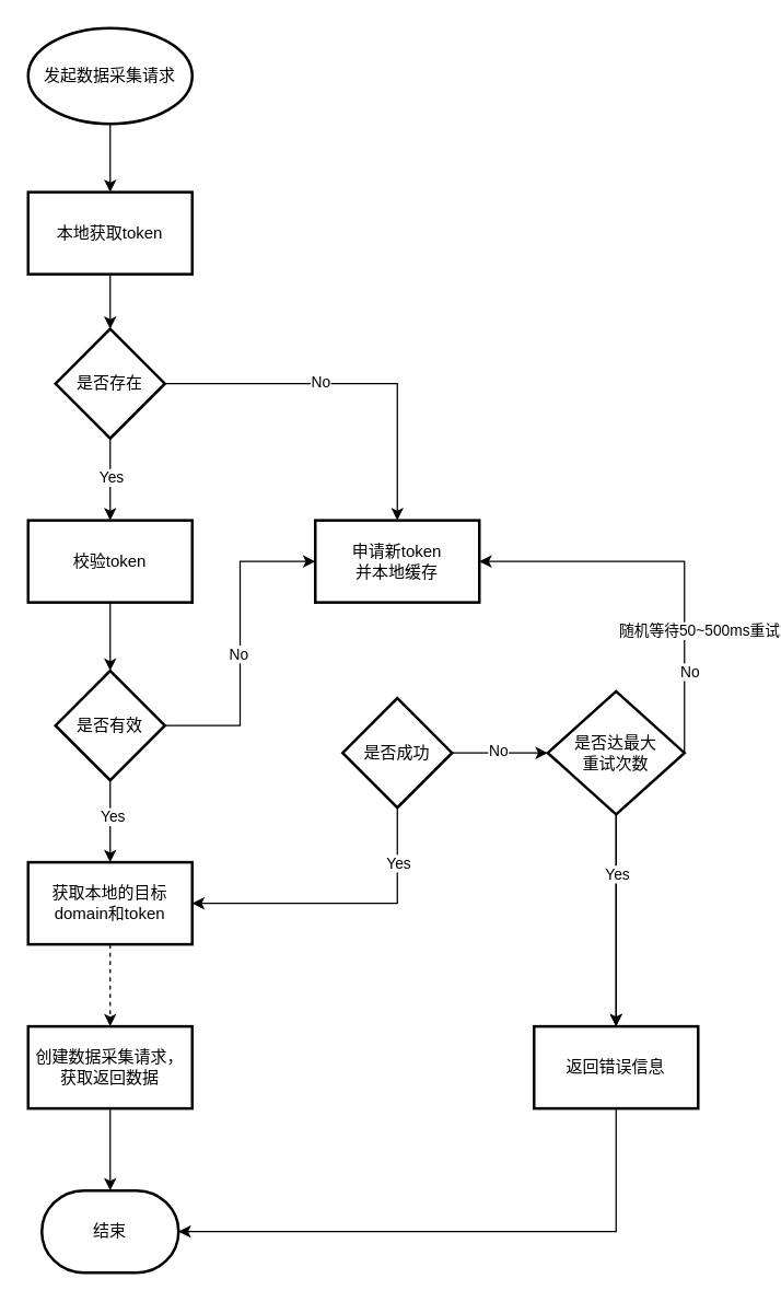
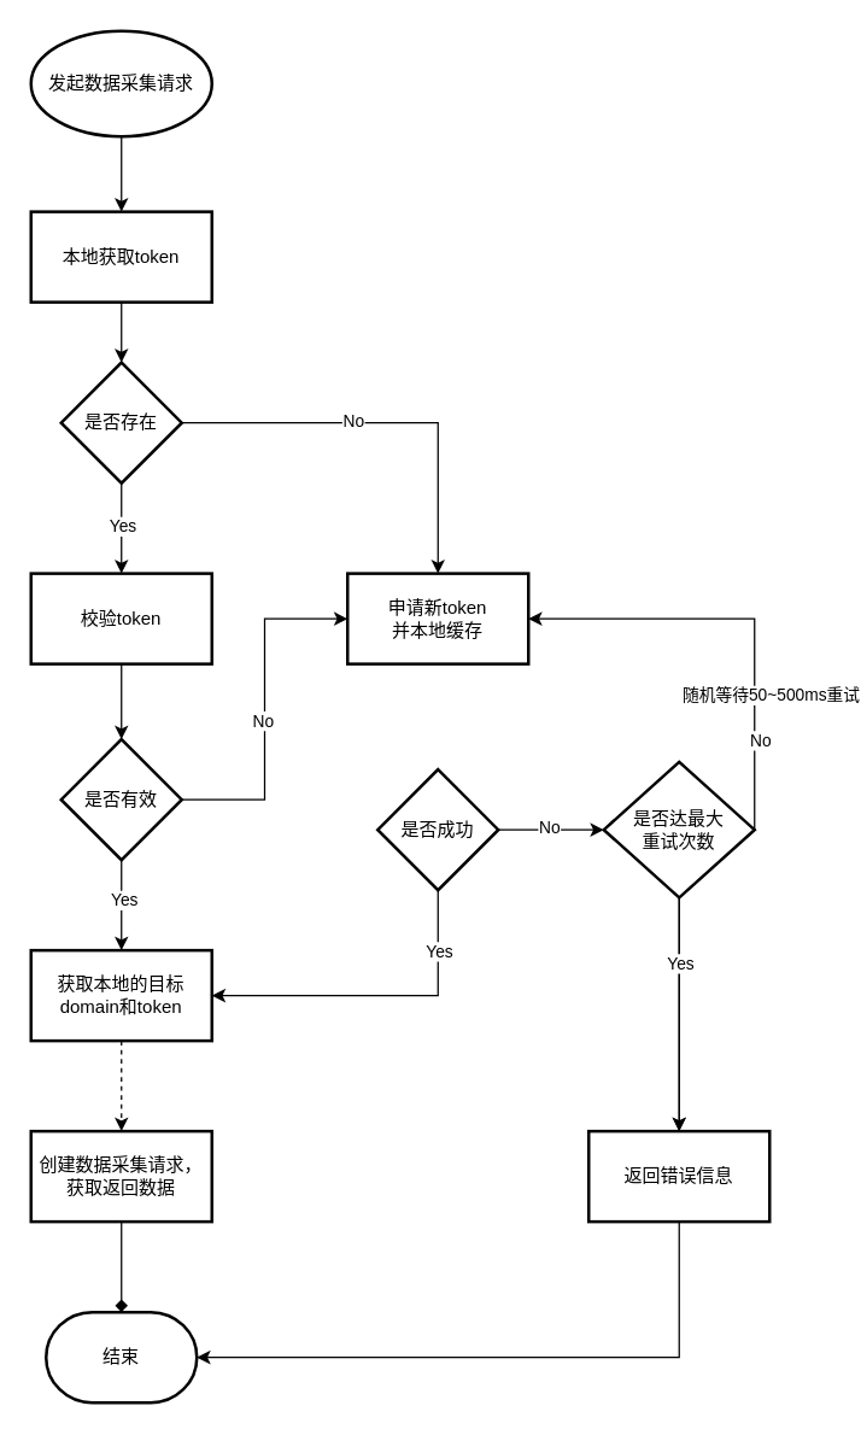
  <mxCell id="0" />
  <mxCell id="1" parent="0" />
  <mxCell id="2" value="" style="edgeStyle=orthogonalEdgeStyle;rounded=0;orthogonalLoop=1;jettySize=auto;html=1;entryX=0.5;entryY=0;entryDx=0;entryDy=0;" edge="1" parent="1" source="3" target="5"><mxGeometry relative="1" as="geometry"><mxPoint x="80" y="160" as="targetPoint" /></mxGeometry></mxCell>
  <mxCell id="3" value="发起数据采集请求" style="strokeWidth=2;html=1;shape=mxgraph.flowchart.start_1;whiteSpace=wrap;" vertex="1" parent="1"><mxGeometry x="20" y="20" width="120" height="70" as="geometry" /></mxCell>
  <mxCell id="4" value="" style="edgeStyle=orthogonalEdgeStyle;rounded=0;orthogonalLoop=1;jettySize=auto;html=1;" edge="1" parent="1" source="5" target="10"><mxGeometry relative="1" as="geometry" /></mxCell>
  <mxCell id="5" value="本地获取token" style="whiteSpace=wrap;html=1;strokeWidth=2;" vertex="1" parent="1"><mxGeometry x="20" y="140" width="120" height="60" as="geometry" /></mxCell>
  <mxCell id="6" value="" style="edgeStyle=orthogonalEdgeStyle;rounded=0;orthogonalLoop=1;jettySize=auto;html=1;" edge="1" parent="1" source="10" target="12"><mxGeometry relative="1" as="geometry" /></mxCell>
  <mxCell id="7" value="Yes" style="edgeLabel;html=1;align=center;verticalAlign=middle;resizable=0;points=[];" vertex="1" connectable="0" parent="6"><mxGeometry x="-0.067" relative="1" as="geometry"><mxPoint as="offset" /></mxGeometry></mxCell>
  <mxCell id="8" value="" style="edgeStyle=orthogonalEdgeStyle;rounded=0;orthogonalLoop=1;jettySize=auto;html=1;" edge="1" parent="1" source="10" target="23"><mxGeometry relative="1" as="geometry" /></mxCell>
  <mxCell id="9" value="No" style="edgeLabel;html=1;align=center;verticalAlign=middle;resizable=0;points=[];" vertex="1" connectable="0" parent="8"><mxGeometry x="-0.16" y="2" relative="1" as="geometry"><mxPoint as="offset" /></mxGeometry></mxCell>
  <mxCell id="10" value="是否存在" style="rhombus;whiteSpace=wrap;html=1;strokeWidth=2;" vertex="1" parent="1"><mxGeometry x="40" y="240" width="80" height="80" as="geometry" /></mxCell>
  <mxCell id="11" value="" style="edgeStyle=orthogonalEdgeStyle;rounded=0;orthogonalLoop=1;jettySize=auto;html=1;" edge="1" parent="1" source="12" target="17"><mxGeometry relative="1" as="geometry" /></mxCell>
  <mxCell id="12" value="校验token" style="whiteSpace=wrap;html=1;strokeWidth=2;" vertex="1" parent="1"><mxGeometry x="20" y="380" width="120" height="60" as="geometry" /></mxCell>
  <mxCell id="13" value="" style="edgeStyle=orthogonalEdgeStyle;rounded=0;orthogonalLoop=1;jettySize=auto;html=1;" edge="1" parent="1" source="17" target="19"><mxGeometry relative="1" as="geometry" /></mxCell>
  <mxCell id="14" value="Yes" style="edgeLabel;html=1;align=center;verticalAlign=middle;resizable=0;points=[];" vertex="1" connectable="0" parent="13"><mxGeometry x="-0.133" y="1" relative="1" as="geometry"><mxPoint as="offset" /></mxGeometry></mxCell>
  <mxCell id="15" style="edgeStyle=orthogonalEdgeStyle;rounded=0;orthogonalLoop=1;jettySize=auto;html=1;exitX=1;exitY=0.5;exitDx=0;exitDy=0;entryX=0;entryY=0.5;entryDx=0;entryDy=0;" edge="1" parent="1" source="17" target="23"><mxGeometry relative="1" as="geometry" /></mxCell>
  <mxCell id="16" value="No" style="edgeLabel;html=1;align=center;verticalAlign=middle;resizable=0;points=[];" vertex="1" connectable="0" parent="15"><mxGeometry x="-0.059" y="2" relative="1" as="geometry"><mxPoint as="offset" /></mxGeometry></mxCell>
  <mxCell id="17" value="是否有效" style="rhombus;whiteSpace=wrap;html=1;strokeWidth=2;" vertex="1" parent="1"><mxGeometry x="40" y="490" width="80" height="80" as="geometry" /></mxCell>
  <mxCell id="18" value="" style="edgeStyle=orthogonalEdgeStyle;rounded=0;orthogonalLoop=1;jettySize=auto;html=1;dashed=1;" edge="1" parent="1" source="19" target="21"><mxGeometry relative="1" as="geometry" /></mxCell>
  <mxCell id="19" value="获取本地的目标domain和token" style="whiteSpace=wrap;html=1;strokeWidth=2;" vertex="1" parent="1"><mxGeometry x="20" y="630" width="120" height="60" as="geometry" /></mxCell>
- <mxCell id="20" value="" style="edgeStyle=orthogonalEdgeStyle;rounded=0;orthogonalLoop=1;jettySize=auto;html=1;" edge="1" parent="1" source="21" target="22"><mxGeometry relative="1" as="geometry" /></mxCell>
+ <mxCell id="20" value="" style="edgeStyle=orthogonalEdgeStyle;rounded=0;orthogonalLoop=1;jettySize=auto;html=1;endArrow=diamond;" edge="1" parent="1" source="21" target="22"><mxGeometry relative="1" as="geometry" /></mxCell>
  <mxCell id="21" value="创建数据采集请求，获取返回数据" style="whiteSpace=wrap;html=1;strokeWidth=2;" vertex="1" parent="1"><mxGeometry x="20" y="750" width="120" height="60" as="geometry" /></mxCell>
  <mxCell id="22" value="结束" style="strokeWidth=2;html=1;shape=mxgraph.flowchart.terminator;whiteSpace=wrap;" vertex="1" parent="1"><mxGeometry x="30" y="870" width="100" height="60" as="geometry" /></mxCell>
  <mxCell id="23" value="申请新token&lt;div&gt;并本地缓存&lt;/div&gt;" style="whiteSpace=wrap;html=1;strokeWidth=2;" vertex="1" parent="1"><mxGeometry x="230" y="380" width="120" height="60" as="geometry" /></mxCell>
  <mxCell id="24" value="" style="edgeStyle=orthogonalEdgeStyle;rounded=0;orthogonalLoop=1;jettySize=auto;html=1;entryX=1;entryY=0.5;entryDx=0;entryDy=0;exitX=0.5;exitY=1;exitDx=0;exitDy=0;" edge="1" parent="1" source="31" target="19"><mxGeometry relative="1" as="geometry"><mxPoint x="350" y="680" as="targetPoint" /></mxGeometry></mxCell>
  <mxCell id="25" value="Yes" style="edgeLabel;html=1;align=center;verticalAlign=middle;resizable=0;points=[];" vertex="1" connectable="0" parent="24"><mxGeometry x="-0.2" y="-1" relative="1" as="geometry"><mxPoint x="18" y="-29" as="offset" /></mxGeometry></mxCell>
  <mxCell id="26" style="edgeStyle=orthogonalEdgeStyle;rounded=0;orthogonalLoop=1;jettySize=auto;html=1;exitX=1;exitY=0.5;exitDx=0;exitDy=0;entryX=1;entryY=0.5;entryDx=0;entryDy=0;" edge="1" parent="1" source="33" target="23"><mxGeometry relative="1" as="geometry"><Array as="points"><mxPoint x="490" y="550" /><mxPoint x="500" y="550" /><mxPoint x="500" y="410" /></Array></mxGeometry></mxCell>
  <mxCell id="27" value="No" style="edgeLabel;html=1;align=center;verticalAlign=middle;resizable=0;points=[];" vertex="1" connectable="0" parent="26"><mxGeometry x="-0.053" y="-3" relative="1" as="geometry"><mxPoint y="67" as="offset" /></mxGeometry></mxCell>
  <mxCell id="28" value="随机等待50~500ms重试" style="edgeLabel;html=1;align=center;verticalAlign=middle;resizable=0;points=[];" vertex="1" connectable="0" parent="26"><mxGeometry x="0.165" y="-4" relative="1" as="geometry"><mxPoint x="31" y="54" as="offset" /></mxGeometry></mxCell>
  <mxCell id="29" value="" style="edgeStyle=orthogonalEdgeStyle;rounded=0;orthogonalLoop=1;jettySize=auto;html=1;" edge="1" parent="1" source="31" target="33"><mxGeometry relative="1" as="geometry" /></mxCell>
  <mxCell id="30" value="No" style="edgeLabel;html=1;align=center;verticalAlign=middle;resizable=0;points=[];" vertex="1" connectable="0" parent="29"><mxGeometry x="-0.057" y="2" relative="1" as="geometry"><mxPoint as="offset" /></mxGeometry></mxCell>
  <mxCell id="31" value="是否成功" style="rhombus;whiteSpace=wrap;html=1;strokeWidth=2;" vertex="1" parent="1"><mxGeometry x="250" y="510" width="80" height="80" as="geometry" /></mxCell>
  <mxCell id="32" value="" style="edgeStyle=orthogonalEdgeStyle;rounded=0;orthogonalLoop=1;jettySize=auto;html=1;" edge="1" parent="1" source="33" target="36"><mxGeometry relative="1" as="geometry" /></mxCell>
  <mxCell id="33" value="是否达最大&lt;div&gt;重试次数&lt;/div&gt;" style="rhombus;whiteSpace=wrap;html=1;strokeWidth=2;" vertex="1" parent="1"><mxGeometry x="400" y="505" width="100" height="90" as="geometry" /></mxCell>
  <mxCell id="34" style="edgeStyle=orthogonalEdgeStyle;rounded=0;orthogonalLoop=1;jettySize=auto;html=1;exitX=0.5;exitY=1;exitDx=0;exitDy=0;entryX=0.5;entryY=0;entryDx=0;entryDy=0;" edge="1" parent="1" source="33" target="36"><mxGeometry relative="1" as="geometry" /></mxCell>
  <mxCell id="35" value="Yes" style="edgeLabel;html=1;align=center;verticalAlign=middle;resizable=0;points=[];" vertex="1" connectable="0" parent="34"><mxGeometry x="-0.712" y="-3" relative="1" as="geometry"><mxPoint x="3" y="21" as="offset" /></mxGeometry></mxCell>
  <mxCell id="36" value="返回错误信息" style="whiteSpace=wrap;html=1;strokeWidth=2;" vertex="1" parent="1"><mxGeometry x="390" y="750" width="120" height="60" as="geometry" /></mxCell>
  <mxCell id="37" style="edgeStyle=orthogonalEdgeStyle;rounded=0;orthogonalLoop=1;jettySize=auto;html=1;exitX=0.5;exitY=1;exitDx=0;exitDy=0;entryX=1;entryY=0.5;entryDx=0;entryDy=0;entryPerimeter=0;" edge="1" parent="1" source="36" target="22"><mxGeometry relative="1" as="geometry" /></mxCell>
